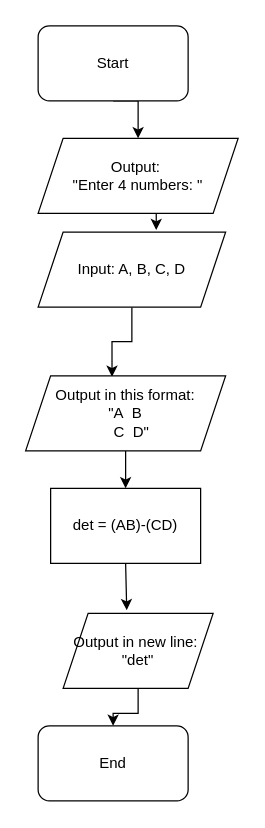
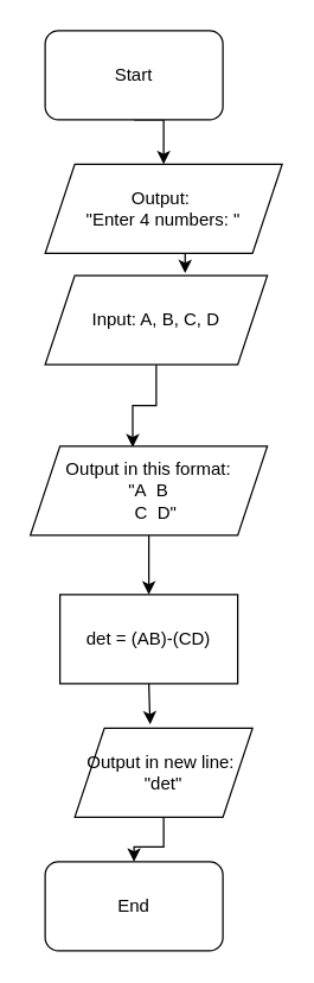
  <mxCell id="0" />
  <mxCell id="1" parent="0" />
  <mxCell id="2" style="edgeStyle=orthogonalEdgeStyle;rounded=0;orthogonalLoop=1;jettySize=auto;html=1;exitX=0.5;exitY=1;exitDx=0;exitDy=0;entryX=0.5;entryY=0;entryDx=0;entryDy=0;" edge="1" parent="1" source="3" target="6"><mxGeometry relative="1" as="geometry" /></mxCell>
  <mxCell id="3" value="Start" style="rounded=1;whiteSpace=wrap;html=1;" vertex="1" parent="1"><mxGeometry x="30" y="20" width="120" height="60" as="geometry" /></mxCell>
  <mxCell id="4" value="End" style="rounded=1;whiteSpace=wrap;html=1;" vertex="1" parent="1"><mxGeometry x="30" y="580" width="120" height="60" as="geometry" /></mxCell>
  <mxCell id="5" style="edgeStyle=orthogonalEdgeStyle;rounded=0;orthogonalLoop=1;jettySize=auto;html=1;exitX=0.5;exitY=1;exitDx=0;exitDy=0;entryX=0.63;entryY=-0.027;entryDx=0;entryDy=0;entryPerimeter=0;" edge="1" parent="1" source="6" target="8"><mxGeometry relative="1" as="geometry" /></mxCell>
  <mxCell id="6" value="Output:&amp;nbsp;&lt;br&gt;&quot;Enter 4 numbers: &quot;" style="shape=parallelogram;perimeter=parallelogramPerimeter;whiteSpace=wrap;html=1;fixedSize=1;" vertex="1" parent="1"><mxGeometry x="30" y="110" width="160" height="60" as="geometry" /></mxCell>
  <mxCell id="7" style="edgeStyle=orthogonalEdgeStyle;rounded=0;orthogonalLoop=1;jettySize=auto;html=1;exitX=0.5;exitY=1;exitDx=0;exitDy=0;entryX=0.432;entryY=0.012;entryDx=0;entryDy=0;entryPerimeter=0;" edge="1" parent="1" source="8" target="10"><mxGeometry relative="1" as="geometry" /></mxCell>
  <mxCell id="8" value="Input: A, B, C, D" style="shape=parallelogram;perimeter=parallelogramPerimeter;whiteSpace=wrap;html=1;fixedSize=1;" vertex="1" parent="1"><mxGeometry x="30" y="185" width="150" height="60" as="geometry" /></mxCell>
  <mxCell id="9" style="edgeStyle=orthogonalEdgeStyle;rounded=0;orthogonalLoop=1;jettySize=auto;html=1;exitX=0.5;exitY=1;exitDx=0;exitDy=0;entryX=0.5;entryY=0;entryDx=0;entryDy=0;" edge="1" parent="1" source="10" target="12"><mxGeometry relative="1" as="geometry" /></mxCell>
  <mxCell id="10" value="Output in this format:&lt;br&gt;&quot;A&amp;nbsp; B&lt;br&gt;&amp;nbsp; &amp;nbsp;C&amp;nbsp; D&quot;" style="shape=parallelogram;perimeter=parallelogramPerimeter;whiteSpace=wrap;html=1;fixedSize=1;" vertex="1" parent="1"><mxGeometry x="20" y="300" width="160" height="60" as="geometry" /></mxCell>
  <mxCell id="11" style="edgeStyle=orthogonalEdgeStyle;rounded=0;orthogonalLoop=1;jettySize=auto;html=1;exitX=0.5;exitY=1;exitDx=0;exitDy=0;entryX=0.424;entryY=-0.043;entryDx=0;entryDy=0;entryPerimeter=0;" edge="1" parent="1" source="12" target="14"><mxGeometry relative="1" as="geometry" /></mxCell>
- <mxCell id="12" value="det = (AB)-(CD)" style="rounded=0;whiteSpace=wrap;html=1;" vertex="1" parent="1"><mxGeometry x="40" y="390" width="120" height="60" as="geometry" /></mxCell>
+ <mxCell id="12" value="det = (AB)-(CD)" style="rounded=0;whiteSpace=wrap;html=1;" vertex="1" parent="1"><mxGeometry x="40" y="400" width="120" height="60" as="geometry" /></mxCell>
  <mxCell id="13" style="edgeStyle=orthogonalEdgeStyle;rounded=0;orthogonalLoop=1;jettySize=auto;html=1;exitX=0.5;exitY=1;exitDx=0;exitDy=0;" edge="1" parent="1" source="14" target="4"><mxGeometry relative="1" as="geometry" /></mxCell>
  <mxCell id="14" value="Output in new line:&amp;nbsp;&lt;br&gt;&quot;det&quot;" style="shape=parallelogram;perimeter=parallelogramPerimeter;whiteSpace=wrap;html=1;fixedSize=1;" vertex="1" parent="1"><mxGeometry x="50" y="490" width="120" height="60" as="geometry" /></mxCell>
